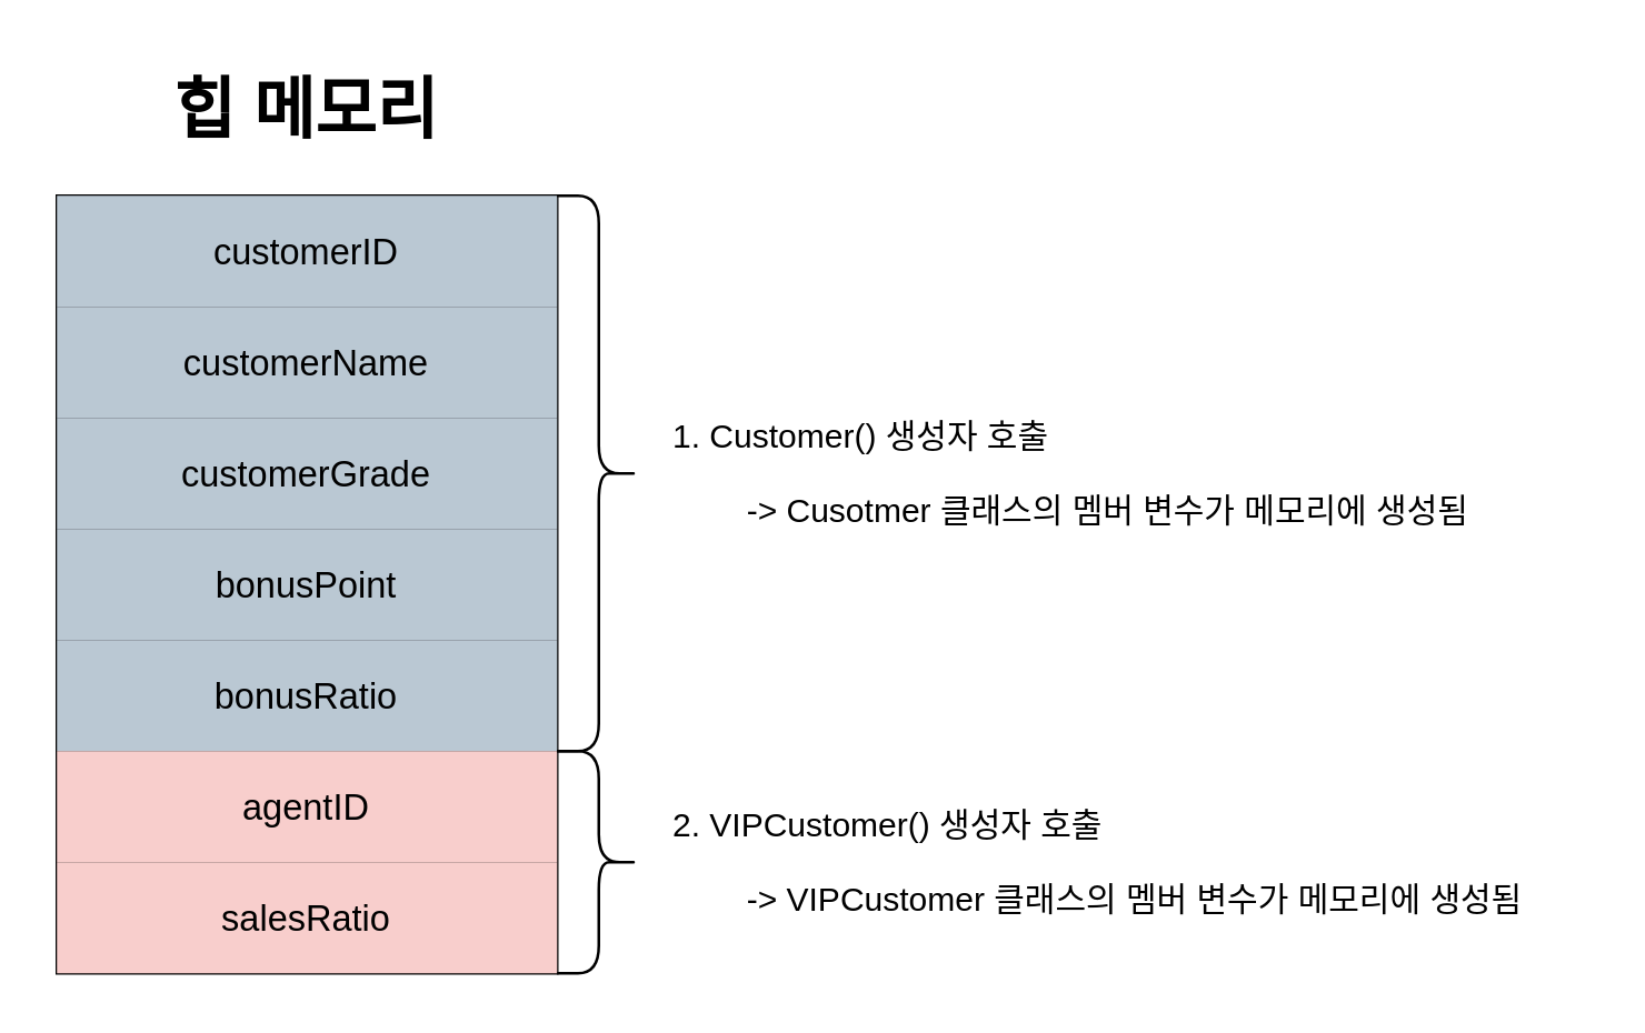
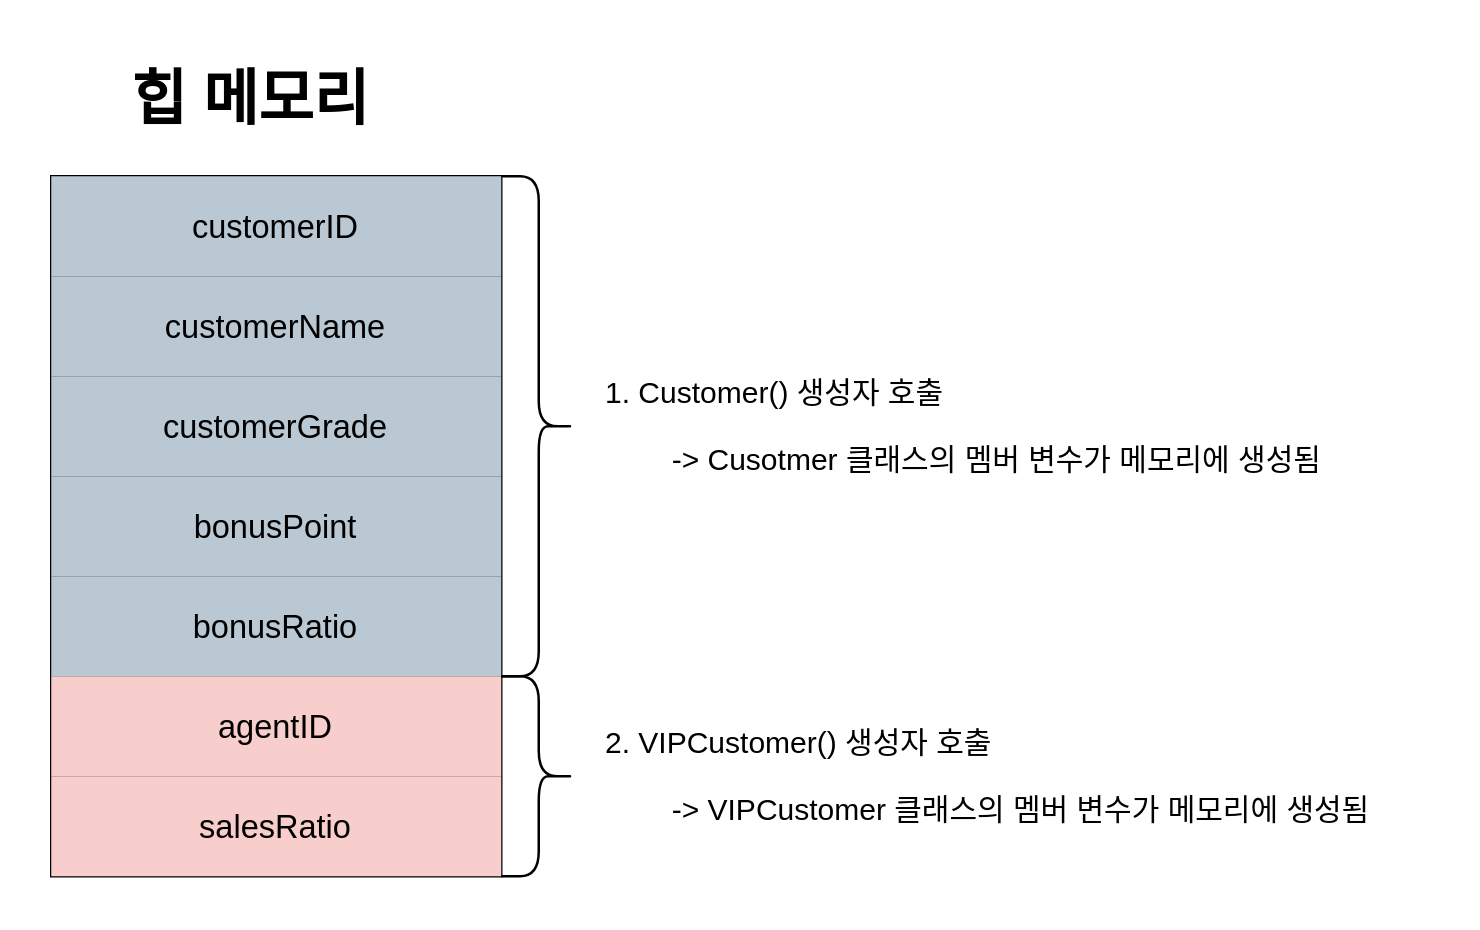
  <mxCell id="0" />
  <mxCell id="1" parent="0" />
  <mxCell id="2" value="" style="shape=table;startSize=0;container=1;collapsible=0;childLayout=tableLayout;fontSize=13;" vertex="1" parent="1"><mxGeometry x="20" y="70" width="180" height="280" as="geometry" /></mxCell>
  <mxCell id="3" value="" style="shape=tableRow;horizontal=0;startSize=0;swimlaneHead=0;swimlaneBody=0;strokeColor=inherit;top=0;left=0;bottom=0;right=0;collapsible=0;dropTarget=0;fillColor=none;points=[[0,0.5],[1,0.5]];portConstraint=eastwest;fontSize=13;" vertex="1" parent="2"><mxGeometry width="180" height="40" as="geometry" /></mxCell>
  <mxCell id="4" value="customerID" style="shape=partialRectangle;html=1;whiteSpace=wrap;connectable=0;strokeColor=#23445d;overflow=hidden;fillColor=#bac8d3;top=0;left=0;bottom=0;right=0;pointerEvents=1;fontSize=13;" vertex="1" parent="3"><mxGeometry width="180" height="40" as="geometry"><mxRectangle width="180" height="40" as="alternateBounds" /></mxGeometry></mxCell>
  <mxCell id="5" value="" style="shape=tableRow;horizontal=0;startSize=0;swimlaneHead=0;swimlaneBody=0;strokeColor=inherit;top=0;left=0;bottom=0;right=0;collapsible=0;dropTarget=0;fillColor=none;points=[[0,0.5],[1,0.5]];portConstraint=eastwest;fontSize=13;" vertex="1" parent="2"><mxGeometry y="40" width="180" height="40" as="geometry" /></mxCell>
  <mxCell id="6" value="customerName" style="shape=partialRectangle;html=1;whiteSpace=wrap;connectable=0;strokeColor=#23445d;overflow=hidden;fillColor=#bac8d3;top=0;left=0;bottom=0;right=0;pointerEvents=1;fontSize=13;" vertex="1" parent="5"><mxGeometry width="180" height="40" as="geometry"><mxRectangle width="180" height="40" as="alternateBounds" /></mxGeometry></mxCell>
  <mxCell id="7" value="" style="shape=tableRow;horizontal=0;startSize=0;swimlaneHead=0;swimlaneBody=0;strokeColor=inherit;top=0;left=0;bottom=0;right=0;collapsible=0;dropTarget=0;fillColor=none;points=[[0,0.5],[1,0.5]];portConstraint=eastwest;fontSize=13;" vertex="1" parent="2"><mxGeometry y="80" width="180" height="40" as="geometry" /></mxCell>
  <mxCell id="8" value="customerGrade" style="shape=partialRectangle;html=1;whiteSpace=wrap;connectable=0;strokeColor=#23445d;overflow=hidden;fillColor=#bac8d3;top=0;left=0;bottom=0;right=0;pointerEvents=1;fontSize=13;" vertex="1" parent="7"><mxGeometry width="180" height="40" as="geometry"><mxRectangle width="180" height="40" as="alternateBounds" /></mxGeometry></mxCell>
  <mxCell id="9" style="shape=tableRow;horizontal=0;startSize=0;swimlaneHead=0;swimlaneBody=0;strokeColor=inherit;top=0;left=0;bottom=0;right=0;collapsible=0;dropTarget=0;fillColor=none;points=[[0,0.5],[1,0.5]];portConstraint=eastwest;fontSize=13;" vertex="1" parent="2"><mxGeometry y="120" width="180" height="40" as="geometry" /></mxCell>
  <mxCell id="10" value="bonusPoint" style="shape=partialRectangle;html=1;whiteSpace=wrap;connectable=0;strokeColor=#23445d;overflow=hidden;fillColor=#bac8d3;top=0;left=0;bottom=0;right=0;pointerEvents=1;fontSize=13;" vertex="1" parent="9"><mxGeometry width="180" height="40" as="geometry"><mxRectangle width="180" height="40" as="alternateBounds" /></mxGeometry></mxCell>
  <mxCell id="11" style="shape=tableRow;horizontal=0;startSize=0;swimlaneHead=0;swimlaneBody=0;strokeColor=inherit;top=0;left=0;bottom=0;right=0;collapsible=0;dropTarget=0;fillColor=none;points=[[0,0.5],[1,0.5]];portConstraint=eastwest;fontSize=13;" vertex="1" parent="2"><mxGeometry y="160" width="180" height="40" as="geometry" /></mxCell>
  <mxCell id="12" value="bonusRatio" style="shape=partialRectangle;html=1;whiteSpace=wrap;connectable=0;strokeColor=#23445d;overflow=hidden;fillColor=#bac8d3;top=0;left=0;bottom=0;right=0;pointerEvents=1;fontSize=13;" vertex="1" parent="11"><mxGeometry width="180" height="40" as="geometry"><mxRectangle width="180" height="40" as="alternateBounds" /></mxGeometry></mxCell>
  <mxCell id="13" style="shape=tableRow;horizontal=0;startSize=0;swimlaneHead=0;swimlaneBody=0;strokeColor=inherit;top=0;left=0;bottom=0;right=0;collapsible=0;dropTarget=0;fillColor=none;points=[[0,0.5],[1,0.5]];portConstraint=eastwest;fontSize=13;" vertex="1" parent="2"><mxGeometry y="200" width="180" height="40" as="geometry" /></mxCell>
  <mxCell id="14" value="agentID" style="shape=partialRectangle;html=1;whiteSpace=wrap;connectable=0;strokeColor=#b85450;overflow=hidden;fillColor=#f8cecc;top=0;left=0;bottom=0;right=0;pointerEvents=1;fontSize=13;" vertex="1" parent="13"><mxGeometry width="180" height="40" as="geometry"><mxRectangle width="180" height="40" as="alternateBounds" /></mxGeometry></mxCell>
  <mxCell id="15" style="shape=tableRow;horizontal=0;startSize=0;swimlaneHead=0;swimlaneBody=0;strokeColor=inherit;top=0;left=0;bottom=0;right=0;collapsible=0;dropTarget=0;fillColor=none;points=[[0,0.5],[1,0.5]];portConstraint=eastwest;fontSize=13;" vertex="1" parent="2"><mxGeometry y="240" width="180" height="40" as="geometry" /></mxCell>
  <mxCell id="16" value="salesRatio" style="shape=partialRectangle;html=1;whiteSpace=wrap;connectable=0;strokeColor=#b85450;overflow=hidden;fillColor=#f8cecc;top=0;left=0;bottom=0;right=0;pointerEvents=1;fontSize=13;" vertex="1" parent="15"><mxGeometry width="180" height="40" as="geometry"><mxRectangle width="180" height="40" as="alternateBounds" /></mxGeometry></mxCell>
  <mxCell id="17" value="" style="shape=curlyBracket;whiteSpace=wrap;html=1;rounded=1;flipH=1;labelPosition=right;verticalLabelPosition=middle;align=left;verticalAlign=middle;" vertex="1" parent="1"><mxGeometry x="200" y="70" width="30" height="200" as="geometry" /></mxCell>
  <mxCell id="18" value="" style="shape=curlyBracket;whiteSpace=wrap;html=1;rounded=1;flipH=1;labelPosition=right;verticalLabelPosition=middle;align=left;verticalAlign=middle;" vertex="1" parent="1"><mxGeometry x="200" y="270" width="30" height="80" as="geometry" /></mxCell>
  <mxCell id="19" value="&lt;p&gt;1. Customer() 생성자 호출&lt;/p&gt;&lt;p&gt;&lt;span style=&quot;white-space: pre;&quot;&gt;&#09;&lt;/span&gt;-&amp;gt; Cusotmer 클래스의 멤버 변수가 메모리에 생성됨&lt;br&gt;&lt;/p&gt;" style="text;html=1;strokeColor=none;fillColor=none;align=left;verticalAlign=middle;whiteSpace=wrap;rounded=0;" vertex="1" parent="1"><mxGeometry x="240" y="132.5" width="330" height="75" as="geometry" /></mxCell>
  <mxCell id="20" value="&lt;p&gt;2. VIPCustomer() 생성자 호출&lt;/p&gt;&lt;p&gt;&lt;span style=&quot;white-space: pre;&quot;&gt;&#09;&lt;/span&gt;-&amp;gt; VIPCustomer 클래스의 멤버 변수가 메모리에 생성됨&lt;br&gt;&lt;/p&gt;" style="text;html=1;strokeColor=none;fillColor=none;align=left;verticalAlign=middle;whiteSpace=wrap;rounded=0;" vertex="1" parent="1"><mxGeometry x="240" y="272.5" width="330" height="75" as="geometry" /></mxCell>
- <mxCell id="21" value="&lt;h1&gt;힙 메모리&lt;/h1&gt;" style="text;html=1;strokeColor=none;fillColor=none;align=center;verticalAlign=middle;whiteSpace=wrap;rounded=0;" vertex="1" parent="1"><mxGeometry x="50" y="20" width="120" height="40" as="geometry" /></mxCell>
+ <mxCell id="21" value="&lt;h1&gt;힙 메모리&lt;/h1&gt;" style="text;html=1;strokeColor=none;fillColor=none;align=center;verticalAlign=middle;whiteSpace=wrap;rounded=0;" vertex="1" parent="1"><mxGeometry x="40" y="20" width="120" height="40" as="geometry" /></mxCell>
